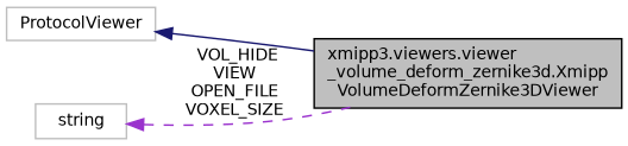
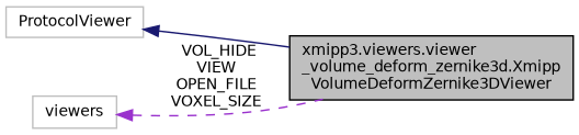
  digraph {
    rankdir=LR
    node [color=grey75 fillcolor=white fontname=Helvetica fontsize=10 shape=record style=filled]
    edge [dir=back fontname=Helvetica fontsize=10 labelfontname=Helvetica labelfontsize=10]
    n1 [color=black fillcolor=grey75 fontcolor=black height=0.2 label="xmipp3.viewers.viewer\l_volume_deform_zernike3d.Xmipp\lVolumeDeformZernike3DViewer" width=0.4]
    n2 [height=0.2 label=ProtocolViewer width=0.4]
-   n3 [height=0.2 label=string width=0.4]
+   n3 [height=0.2 label=viewers width=0.4]
    n2 -> n1 [color=midnightblue style=solid]
    n3 -> n1 [color=darkorchid3 label=" VOL_HIDE\nVIEW\nOPEN_FILE\nVOXEL_SIZE" style=dashed]
  }
